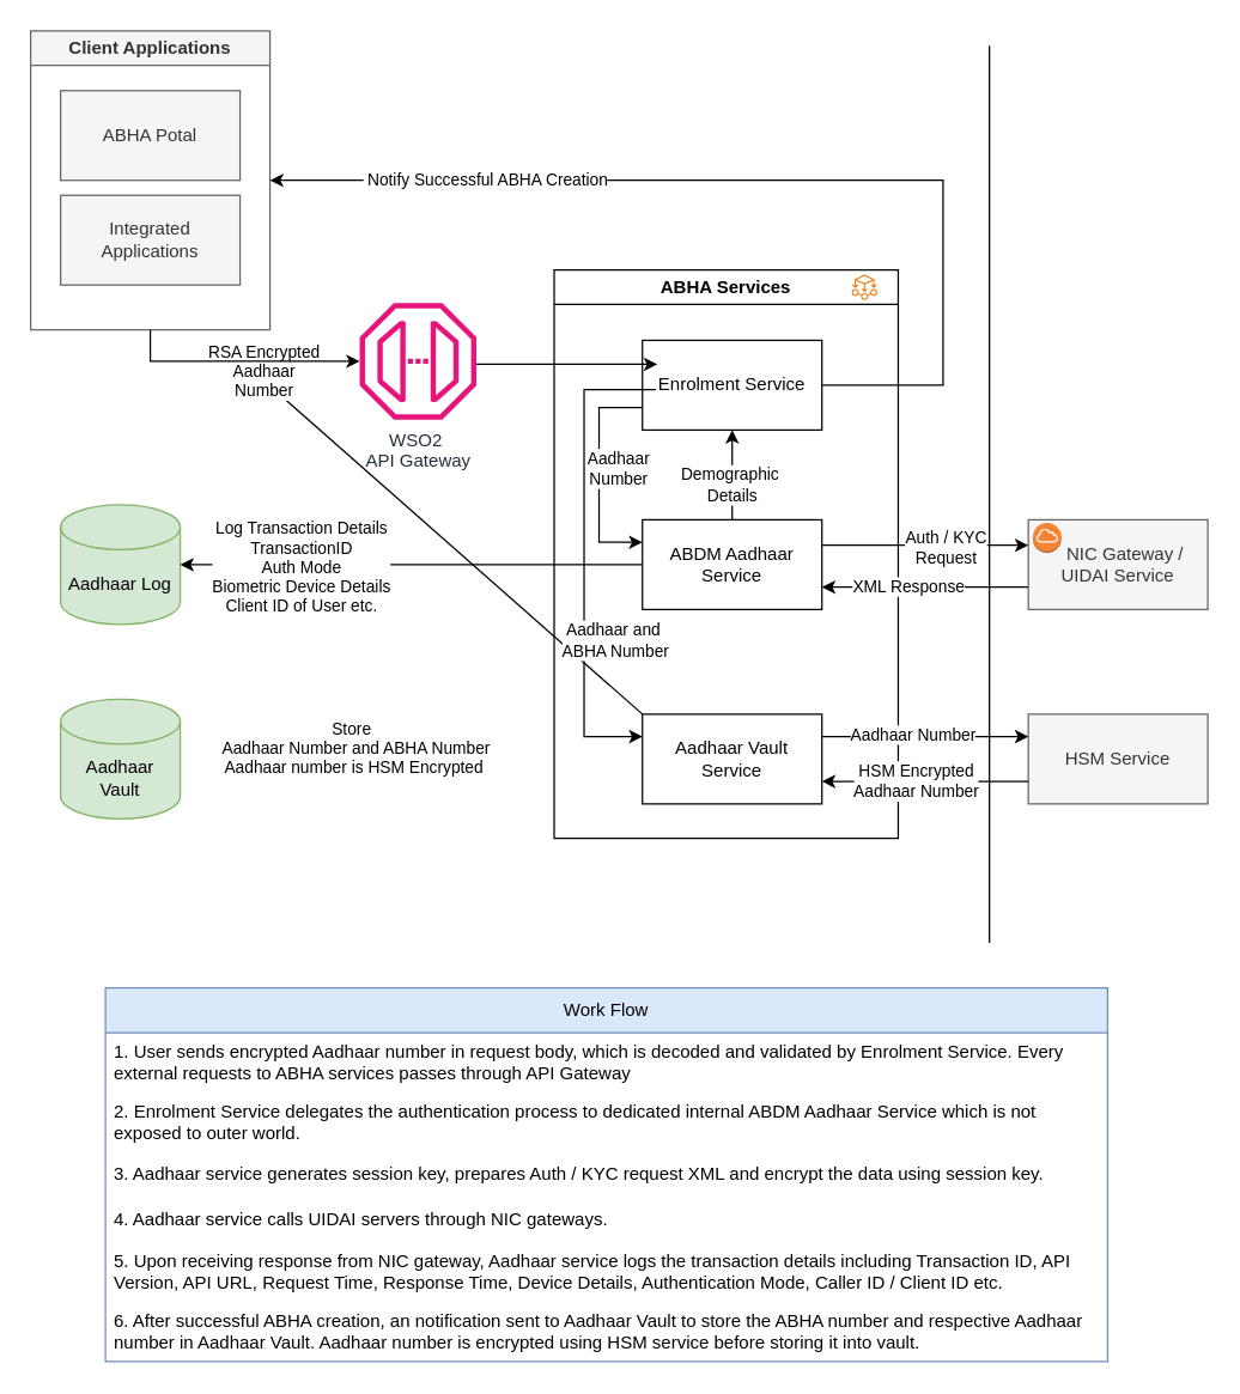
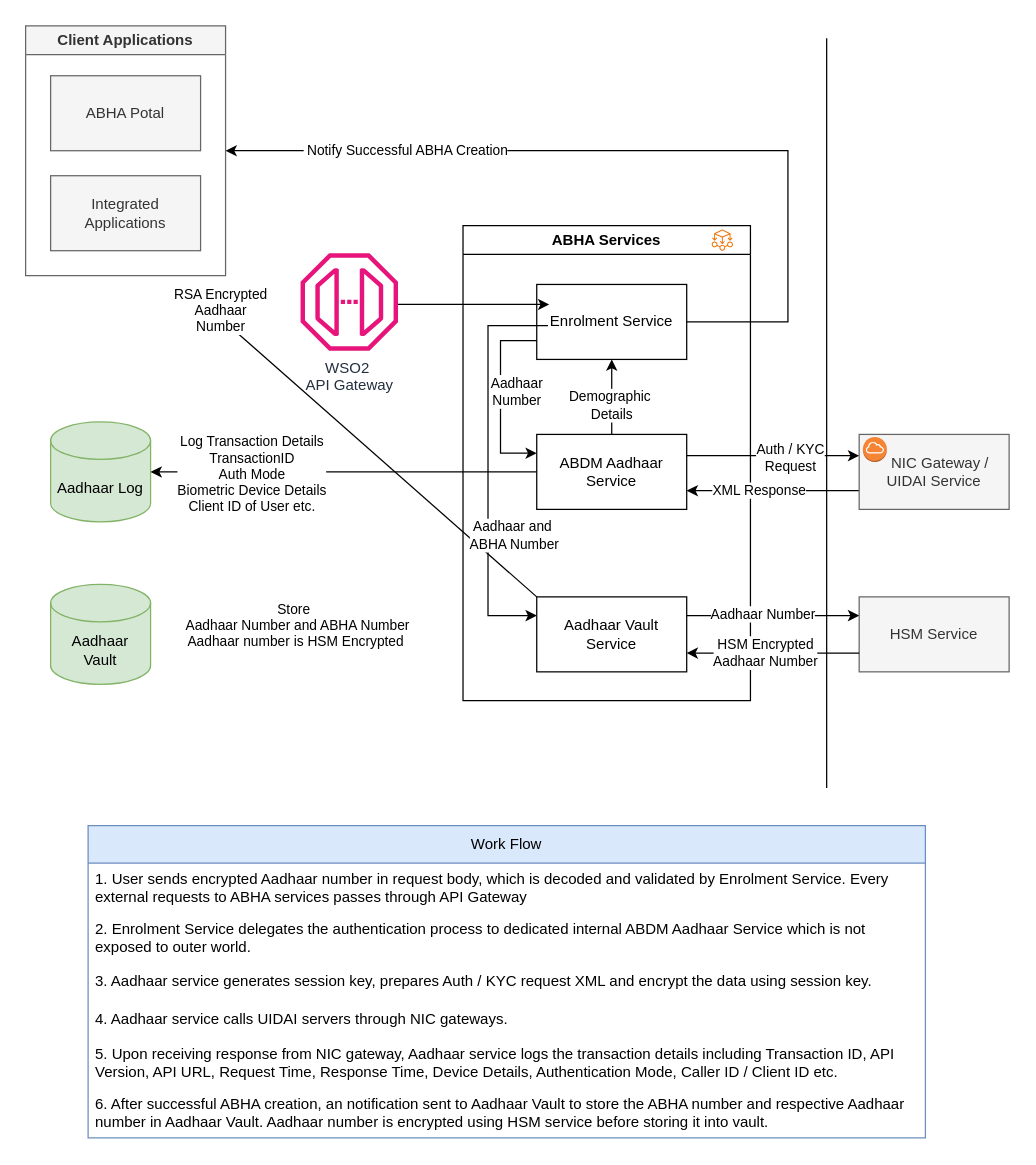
  <mxCell id="0" />
  <mxCell id="1" parent="0" />
  <mxCell id="2" value="Client Applications" style="swimlane;whiteSpace=wrap;html=1;startSize=23;fillColor=#f5f5f5;fontColor=#333333;strokeColor=#666666;" vertex="1" parent="1"><mxGeometry x="20" y="20" width="160" height="200" as="geometry" /></mxCell>
  <mxCell id="3" value="ABHA Potal" style="rounded=0;whiteSpace=wrap;html=1;fillColor=#f5f5f5;fontColor=#333333;strokeColor=#666666;" vertex="1" parent="2"><mxGeometry x="20" y="40" width="120" height="60" as="geometry" /></mxCell>
- <mxCell id="4" value="Integrated Applications" style="rounded=0;whiteSpace=wrap;html=1;fillColor=#f5f5f5;fontColor=#333333;strokeColor=#666666;" vertex="1" parent="2"><mxGeometry x="20" y="110" width="120" height="60" as="geometry" /></mxCell>
+ <mxCell id="4" value="Integrated Applications" style="rounded=0;whiteSpace=wrap;html=1;fillColor=#f5f5f5;fontColor=#333333;strokeColor=#666666;" vertex="1" parent="2"><mxGeometry x="20" y="120" width="120" height="60" as="geometry" /></mxCell>
  <mxCell id="5" value="ABHA Services" style="swimlane;whiteSpace=wrap;html=1;" vertex="1" parent="1"><mxGeometry x="370" y="180" width="230" height="380" as="geometry" /></mxCell>
  <mxCell id="6" value="Enrolment Service" style="rounded=0;whiteSpace=wrap;html=1;" vertex="1" parent="5"><mxGeometry x="59" y="47" width="120" height="60" as="geometry" /></mxCell>
  <mxCell id="7" value="" style="edgeStyle=orthogonalEdgeStyle;rounded=0;orthogonalLoop=1;jettySize=auto;html=1;" edge="1" parent="5" source="9" target="6"><mxGeometry relative="1" as="geometry" /></mxCell>
  <mxCell id="8" value="Demographic&amp;nbsp;&lt;div&gt;Details&lt;/div&gt;" style="edgeLabel;html=1;align=center;verticalAlign=middle;resizable=0;points=[];" vertex="1" connectable="0" parent="7"><mxGeometry x="0.01" y="1" relative="1" as="geometry"><mxPoint y="6" as="offset" /></mxGeometry></mxCell>
  <mxCell id="9" value="ABDM Aadhaar Service" style="rounded=0;whiteSpace=wrap;html=1;" vertex="1" parent="5"><mxGeometry x="59" y="167" width="120" height="60" as="geometry" /></mxCell>
  <mxCell id="10" value="Aadhaar Vault Service" style="rounded=0;whiteSpace=wrap;html=1;" vertex="1" parent="5"><mxGeometry x="59" y="297" width="120" height="60" as="geometry" /></mxCell>
  <mxCell id="11" value="" style="endArrow=classic;html=1;rounded=0;exitX=0;exitY=0.75;exitDx=0;exitDy=0;entryX=0;entryY=0.25;entryDx=0;entryDy=0;" edge="1" parent="5" source="6" target="9"><mxGeometry width="50" height="50" relative="1" as="geometry"><mxPoint x="-130" y="150" as="sourcePoint" /><mxPoint x="-80" y="100" as="targetPoint" /><Array as="points"><mxPoint x="30" y="92" /><mxPoint x="30" y="182" /></Array></mxGeometry></mxCell>
  <mxCell id="12" value="" style="sketch=0;outlineConnect=0;fontColor=#232F3E;gradientColor=none;fillColor=#ED7100;strokeColor=none;dashed=0;verticalLabelPosition=bottom;verticalAlign=top;align=center;html=1;fontSize=12;fontStyle=0;aspect=fixed;pointerEvents=1;shape=mxgraph.aws4.ec2_aws_microservice_extractor_for_net;" vertex="1" parent="5"><mxGeometry x="199" y="3" width="17" height="17" as="geometry" /></mxCell>
  <mxCell id="13" value="Aadhaar &lt;br&gt;Number" style="edgeLabel;html=1;align=center;verticalAlign=middle;resizable=0;points=[];" vertex="1" connectable="0" parent="5"><mxGeometry x="148" y="155" as="geometry"><mxPoint x="-106" y="-23" as="offset" /></mxGeometry></mxCell>
  <mxCell id="14" value="" style="endArrow=none;html=1;rounded=0;" edge="1" parent="1"><mxGeometry width="50" height="50" relative="1" as="geometry"><mxPoint x="661" y="630" as="sourcePoint" /><mxPoint x="661" y="30" as="targetPoint" /></mxGeometry></mxCell>
  <mxCell id="15" value="" style="endArrow=classic;html=1;rounded=0;entryX=1;entryY=0.75;entryDx=0;entryDy=0;exitX=0.009;exitY=1;exitDx=0;exitDy=0;exitPerimeter=0;" edge="1" parent="1" target="9"><mxGeometry width="50" height="50" relative="1" as="geometry"><mxPoint x="801.44" y="392" as="sourcePoint" /><mxPoint x="620" y="450" as="targetPoint" /></mxGeometry></mxCell>
  <mxCell id="16" value="XML Response" style="edgeLabel;html=1;align=center;verticalAlign=middle;resizable=0;points=[];" vertex="1" connectable="0" parent="15"><mxGeometry x="0.701" relative="1" as="geometry"><mxPoint x="20" y="-1" as="offset" /></mxGeometry></mxCell>
  <mxCell id="17" value="Aadhaar Log" style="shape=cylinder3;whiteSpace=wrap;html=1;boundedLbl=1;backgroundOutline=1;size=15;fillColor=#d5e8d4;strokeColor=#82b366;" vertex="1" parent="1"><mxGeometry x="40" y="337" width="80" height="80" as="geometry" /></mxCell>
  <mxCell id="18" style="edgeStyle=orthogonalEdgeStyle;rounded=0;orthogonalLoop=1;jettySize=auto;html=1;entryX=1;entryY=0.5;entryDx=0;entryDy=0;entryPerimeter=0;" edge="1" parent="1" source="9" target="17"><mxGeometry relative="1" as="geometry" /></mxCell>
  <mxCell id="19" value="Log Transaction Details&lt;div&gt;TransactionID&lt;/div&gt;&lt;div&gt;Auth Mode&lt;/div&gt;&lt;div&gt;Biometric Device Details&lt;/div&gt;&lt;div&gt;Client ID of User etc.&lt;/div&gt;" style="edgeLabel;html=1;align=center;verticalAlign=middle;resizable=0;points=[];" vertex="1" connectable="0" parent="18"><mxGeometry x="0.172" y="1" relative="1" as="geometry"><mxPoint x="-48" as="offset" /></mxGeometry></mxCell>
  <mxCell id="20" value="Aadhaar &lt;br&gt;Vault" style="shape=cylinder3;whiteSpace=wrap;html=1;boundedLbl=1;backgroundOutline=1;size=15;fillColor=#d5e8d4;strokeColor=#82b366;" vertex="1" parent="1"><mxGeometry x="40" y="467" width="80" height="80" as="geometry" /></mxCell>
  <mxCell id="21" style="edgeStyle=orthogonalEdgeStyle;rounded=0;orthogonalLoop=1;jettySize=auto;html=1;" edge="1" parent="1" source="10" target="45"><mxGeometry relative="1" as="geometry" /></mxCell>
  <mxCell id="22" value="HSM Service" style="rounded=0;whiteSpace=wrap;html=1;fillColor=#f5f5f5;fontColor=#333333;strokeColor=#666666;" vertex="1" parent="1"><mxGeometry x="687" y="477" width="120" height="60" as="geometry" /></mxCell>
  <mxCell id="23" style="edgeStyle=orthogonalEdgeStyle;rounded=0;orthogonalLoop=1;jettySize=auto;html=1;entryX=0;entryY=0.25;entryDx=0;entryDy=0;exitX=1;exitY=0.25;exitDx=0;exitDy=0;" edge="1" parent="1" source="10" target="22"><mxGeometry relative="1" as="geometry"><mxPoint x="800" y="491.5" as="targetPoint" /><mxPoint x="570" y="492" as="sourcePoint" /></mxGeometry></mxCell>
  <mxCell id="24" value="Aadhaar Number" style="edgeLabel;html=1;align=center;verticalAlign=middle;resizable=0;points=[];" vertex="1" connectable="0" parent="23"><mxGeometry x="0.021" y="-1" relative="1" as="geometry"><mxPoint x="-10" y="-3" as="offset" /></mxGeometry></mxCell>
  <mxCell id="25" value="" style="endArrow=classic;html=1;rounded=0;exitX=0;exitY=0.75;exitDx=0;exitDy=0;entryX=1;entryY=0.75;entryDx=0;entryDy=0;" edge="1" parent="1" source="22" target="10"><mxGeometry width="50" height="50" relative="1" as="geometry"><mxPoint x="800" y="521.5" as="sourcePoint" /><mxPoint x="560" y="522" as="targetPoint" /></mxGeometry></mxCell>
  <mxCell id="26" value="HSM Encrypted&lt;br&gt;Aadhaar Number" style="edgeLabel;html=1;align=center;verticalAlign=middle;resizable=0;points=[];" vertex="1" connectable="0" parent="25"><mxGeometry x="0.101" y="-1" relative="1" as="geometry"><mxPoint as="offset" /></mxGeometry></mxCell>
  <mxCell id="27" style="edgeStyle=orthogonalEdgeStyle;rounded=0;orthogonalLoop=1;jettySize=auto;html=1;entryX=1;entryY=0.5;entryDx=0;entryDy=0;exitX=1;exitY=0.5;exitDx=0;exitDy=0;" edge="1" parent="1" source="6" target="2"><mxGeometry relative="1" as="geometry"><mxPoint x="369" y="60" as="targetPoint" /><Array as="points"><mxPoint x="630" y="257" /><mxPoint x="630" y="120" /></Array></mxGeometry></mxCell>
  <mxCell id="28" value="&amp;nbsp;Notify Successful ABHA Creation" style="edgeLabel;html=1;align=center;verticalAlign=middle;resizable=0;points=[];" vertex="1" connectable="0" parent="27"><mxGeometry x="0.714" relative="1" as="geometry"><mxPoint x="47" y="-1" as="offset" /></mxGeometry></mxCell>
  <mxCell id="29" value="&amp;nbsp; &amp;nbsp;NIC Gateway / &lt;br&gt;UIDAI Service" style="rounded=0;whiteSpace=wrap;html=1;fillColor=#f5f5f5;fontColor=#333333;strokeColor=#666666;" vertex="1" parent="1"><mxGeometry x="687" y="347" width="120" height="60" as="geometry" /></mxCell>
  <mxCell id="30" style="edgeStyle=orthogonalEdgeStyle;rounded=0;orthogonalLoop=1;jettySize=auto;html=1;entryX=0;entryY=0.5;entryDx=0;entryDy=0;" edge="1" parent="1"><mxGeometry relative="1" as="geometry"><mxPoint x="549" y="364" as="sourcePoint" /><mxPoint x="687" y="364" as="targetPoint" /></mxGeometry></mxCell>
  <mxCell id="31" value="Auth / KYC &lt;br&gt;Request" style="edgeLabel;html=1;align=center;verticalAlign=middle;resizable=0;points=[];" vertex="1" connectable="0" parent="30"><mxGeometry x="-0.025" y="3" relative="1" as="geometry"><mxPoint x="15" y="4" as="offset" /></mxGeometry></mxCell>
  <mxCell id="32" value="" style="outlineConnect=0;dashed=0;verticalLabelPosition=bottom;verticalAlign=top;align=center;html=1;shape=mxgraph.aws3.internet_gateway;fillColor=#F58534;gradientColor=none;" vertex="1" parent="1"><mxGeometry x="690" y="349" width="19.17" height="20" as="geometry" /></mxCell>
  <mxCell id="33" style="edgeStyle=orthogonalEdgeStyle;rounded=0;orthogonalLoop=1;jettySize=auto;html=1;entryX=0;entryY=0.5;entryDx=0;entryDy=0;" edge="1" parent="1"><mxGeometry relative="1" as="geometry"><mxPoint x="318" y="243" as="sourcePoint" /><mxPoint x="439" y="243" as="targetPoint" /></mxGeometry></mxCell>
  <mxCell id="34" value="WSO2&amp;nbsp;&lt;div&gt;API Gateway&lt;/div&gt;" style="sketch=0;outlineConnect=0;fontColor=#232F3E;gradientColor=none;fillColor=#E7157B;strokeColor=none;dashed=0;verticalLabelPosition=bottom;verticalAlign=top;align=center;html=1;fontSize=12;fontStyle=0;aspect=fixed;pointerEvents=1;shape=mxgraph.aws4.endpoint;" vertex="1" parent="1"><mxGeometry x="240" y="202" width="78" height="78" as="geometry" /></mxCell>
  <mxCell id="35" value="Store&amp;nbsp;&lt;div&gt;&lt;span style=&quot;background-color: light-dark(#ffffff, var(--ge-dark-color, #121212)); color: light-dark(rgb(0, 0, 0), rgb(255, 255, 255));&quot;&gt;&amp;nbsp;&lt;/span&gt;&lt;span style=&quot;background-color: light-dark(#ffffff, var(--ge-dark-color, #121212)); color: light-dark(rgb(0, 0, 0), rgb(255, 255, 255));&quot;&gt;Aadhaar Number and ABHA Number&lt;/span&gt;&lt;/div&gt;&lt;div&gt;&lt;span style=&quot;background-color: light-dark(#ffffff, var(--ge-dark-color, #121212)); color: light-dark(rgb(0, 0, 0), rgb(255, 255, 255));&quot;&gt;Aadhaar number is HSM Encrypted&lt;/span&gt;&lt;/div&gt;" style="edgeLabel;html=1;align=center;verticalAlign=middle;resizable=0;points=[];" vertex="1" connectable="0" parent="1"><mxGeometry x="240.002" y="507" as="geometry"><mxPoint x="-5" y="-8" as="offset" /></mxGeometry></mxCell>
  <mxCell id="36" value="Work Flow" style="swimlane;fontStyle=0;childLayout=stackLayout;horizontal=1;startSize=30;horizontalStack=0;resizeParent=1;resizeParentMax=0;resizeLast=0;collapsible=1;marginBottom=0;whiteSpace=wrap;html=1;fillColor=#dae8fc;strokeColor=#6c8ebf;" vertex="1" parent="1"><mxGeometry x="70" y="660" width="670" height="250" as="geometry" /></mxCell>
  <mxCell id="37" value="1. User sends encrypted Aadhaar number in request body, which is decoded and validated by Enrolment Service. Every external requests to ABHA services passes through API Gateway" style="text;strokeColor=none;fillColor=none;align=left;verticalAlign=middle;spacingLeft=4;spacingRight=4;overflow=hidden;points=[[0,0.5],[1,0.5]];portConstraint=eastwest;rotatable=0;whiteSpace=wrap;html=1;" vertex="1" parent="36"><mxGeometry y="30" width="670" height="40" as="geometry" /></mxCell>
  <mxCell id="38" value="2. Enrolment Service delegates the authentication process to dedicated internal ABDM Aadhaar Service which is not exposed to outer world." style="text;strokeColor=none;fillColor=none;align=left;verticalAlign=middle;spacingLeft=4;spacingRight=4;overflow=hidden;points=[[0,0.5],[1,0.5]];portConstraint=eastwest;rotatable=0;whiteSpace=wrap;html=1;" vertex="1" parent="36"><mxGeometry y="70" width="670" height="40" as="geometry" /></mxCell>
  <mxCell id="39" value="3. Aadhaar service generates session key, prepares Auth / KYC request XML and encrypt the data using session key." style="text;strokeColor=none;fillColor=none;align=left;verticalAlign=middle;spacingLeft=4;spacingRight=4;overflow=hidden;points=[[0,0.5],[1,0.5]];portConstraint=eastwest;rotatable=0;whiteSpace=wrap;html=1;" vertex="1" parent="36"><mxGeometry y="110" width="670" height="30" as="geometry" /></mxCell>
  <mxCell id="40" value="4. Aadhaar service calls UIDAI servers through NIC gateways." style="text;strokeColor=none;fillColor=none;align=left;verticalAlign=middle;spacingLeft=4;spacingRight=4;overflow=hidden;points=[[0,0.5],[1,0.5]];portConstraint=eastwest;rotatable=0;whiteSpace=wrap;html=1;" vertex="1" parent="36"><mxGeometry y="140" width="670" height="30" as="geometry" /></mxCell>
  <mxCell id="41" value="5. Upon receiving response from NIC gateway, Aadhaar service logs the transaction details including Transaction ID, API Version, API URL, Request Time, Response Time, Device Details, Authentication Mode, Caller ID / Client ID etc." style="text;strokeColor=none;fillColor=none;align=left;verticalAlign=middle;spacingLeft=4;spacingRight=4;overflow=hidden;points=[[0,0.5],[1,0.5]];portConstraint=eastwest;rotatable=0;whiteSpace=wrap;html=1;" vertex="1" parent="36"><mxGeometry y="170" width="670" height="40" as="geometry" /></mxCell>
  <mxCell id="42" value="6. After successful ABHA creation, an notification sent to Aadhaar Vault to store the ABHA number and respective Aadhaar number in Aadhaar Vault. Aadhaar number is encrypted using HSM service before storing it into vault." style="text;strokeColor=none;fillColor=none;align=left;verticalAlign=middle;spacingLeft=4;spacingRight=4;overflow=hidden;points=[[0,0.5],[1,0.5]];portConstraint=eastwest;rotatable=0;whiteSpace=wrap;html=1;" vertex="1" parent="36"><mxGeometry y="210" width="670" height="40" as="geometry" /></mxCell>
  <mxCell id="43" value="" style="endArrow=classic;html=1;rounded=0;exitX=0;exitY=0.75;exitDx=0;exitDy=0;entryX=0;entryY=0.25;entryDx=0;entryDy=0;" edge="1" parent="1" target="10"><mxGeometry width="50" height="50" relative="1" as="geometry"><mxPoint x="438" y="260" as="sourcePoint" /><mxPoint x="438" y="350" as="targetPoint" /><Array as="points"><mxPoint x="409" y="260" /><mxPoint x="390" y="260" /><mxPoint x="390" y="300" /><mxPoint x="390" y="492" /></Array></mxGeometry></mxCell>
  <mxCell id="44" value="Aadhaar and&amp;nbsp;&lt;div&gt;ABHA Number&lt;/div&gt;" style="edgeLabel;html=1;align=center;verticalAlign=middle;resizable=0;points=[];" vertex="1" connectable="0" parent="43"><mxGeometry x="0.339" y="2" relative="1" as="geometry"><mxPoint x="18" y="1" as="offset" /></mxGeometry></mxCell>
  <mxCell id="45" value="RSA Encrypted&lt;br&gt;Aadhaar &lt;br&gt;Number" style="edgeLabel;html=1;align=center;verticalAlign=middle;resizable=0;points=[];" vertex="1" connectable="0" parent="1"><mxGeometry x="176.003" y="254.003" as="geometry"><mxPoint x="-1" y="-7" as="offset" /></mxGeometry></mxCell>
- <mxCell id="46" value="" style="endArrow=classic;html=1;rounded=0;exitX=0.5;exitY=1;exitDx=0;exitDy=0;" edge="1" parent="1" source="2" target="34"><mxGeometry width="50" height="50" relative="1" as="geometry"><mxPoint x="120" y="330" as="sourcePoint" /><mxPoint x="170" y="280" as="targetPoint" /><Array as="points"><mxPoint x="100" y="241" /></Array></mxGeometry></mxCell>
